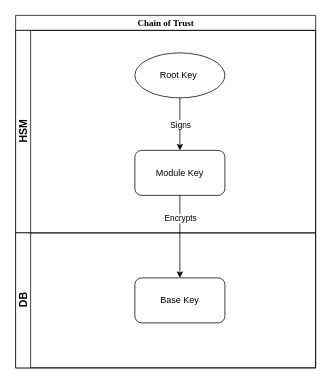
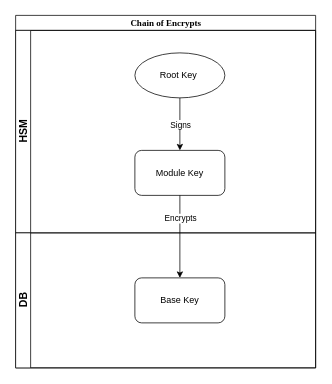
  <mxCell id="0" />
  <mxCell id="1" parent="0" />
- <mxCell id="2" value="&lt;font style=&quot;font-size: 12px&quot;&gt;Chain of Trust&lt;/font&gt;" style="swimlane;html=1;childLayout=stackLayout;horizontal=1;startSize=20;horizontalStack=0;rounded=0;shadow=0;labelBackgroundColor=none;strokeWidth=1;fontFamily=Verdana;fontSize=8;align=center;" parent="1" vertex="1"><mxGeometry x="20" y="20" width="400" height="470" as="geometry" /></mxCell>
+ <mxCell id="2" value="&lt;font style=&quot;font-size: 12px&quot;&gt;Chain of Encrypts&lt;/font&gt;" style="swimlane;html=1;childLayout=stackLayout;horizontal=1;startSize=20;horizontalStack=0;rounded=0;shadow=0;labelBackgroundColor=none;strokeWidth=1;fontFamily=Verdana;fontSize=8;align=center;" parent="1" vertex="1"><mxGeometry x="20" y="20" width="400" height="470" as="geometry" /></mxCell>
  <mxCell id="3" value="&lt;font style=&quot;font-size: 14px&quot;&gt;HSM&lt;/font&gt;" style="swimlane;html=1;startSize=20;horizontal=0;" parent="2" vertex="1"><mxGeometry y="20" width="400" height="270" as="geometry" /></mxCell>
  <mxCell id="4" value="Root Key&amp;nbsp;" style="ellipse;whiteSpace=wrap;html=1;" parent="3" vertex="1"><mxGeometry x="159" y="30" width="120" height="60" as="geometry" /></mxCell>
  <mxCell id="5" value="Module Key" style="rounded=1;whiteSpace=wrap;html=1;" parent="3" vertex="1"><mxGeometry x="159" y="160" width="120" height="60" as="geometry" /></mxCell>
  <mxCell id="6" value="" style="endArrow=classic;html=1;exitX=0.5;exitY=1;exitDx=0;exitDy=0;entryX=0.5;entryY=0;entryDx=0;entryDy=0;" parent="3" source="4" target="5" edge="1"><mxGeometry relative="1" as="geometry"><mxPoint x="330" y="250" as="sourcePoint" /><mxPoint x="430" y="250" as="targetPoint" /></mxGeometry></mxCell>
  <mxCell id="7" value="Signs" style="edgeLabel;resizable=0;html=1;align=center;verticalAlign=middle;" parent="6" connectable="0" vertex="1"><mxGeometry relative="1" as="geometry" /></mxCell>
  <mxCell id="8" value="&lt;font style=&quot;font-size: 14px&quot;&gt;DB&lt;/font&gt;" style="swimlane;html=1;startSize=20;horizontal=0;" parent="2" vertex="1"><mxGeometry y="290" width="400" height="180" as="geometry" /></mxCell>
  <mxCell id="9" value="Base Key" style="rounded=1;whiteSpace=wrap;html=1;" parent="8" vertex="1"><mxGeometry x="159" y="60" width="120" height="60" as="geometry" /></mxCell>
  <mxCell id="10" value="" style="endArrow=classic;html=1;exitX=0.5;exitY=1;exitDx=0;exitDy=0;entryX=0.5;entryY=0;entryDx=0;entryDy=0;" parent="2" source="5" target="9" edge="1"><mxGeometry relative="1" as="geometry"><mxPoint x="330" y="270" as="sourcePoint" /><mxPoint x="430" y="270" as="targetPoint" /></mxGeometry></mxCell>
  <mxCell id="11" value="Encrypts" style="edgeLabel;resizable=0;html=1;align=center;verticalAlign=middle;" parent="10" connectable="0" vertex="1"><mxGeometry relative="1" as="geometry"><mxPoint y="-25" as="offset" /></mxGeometry></mxCell>
